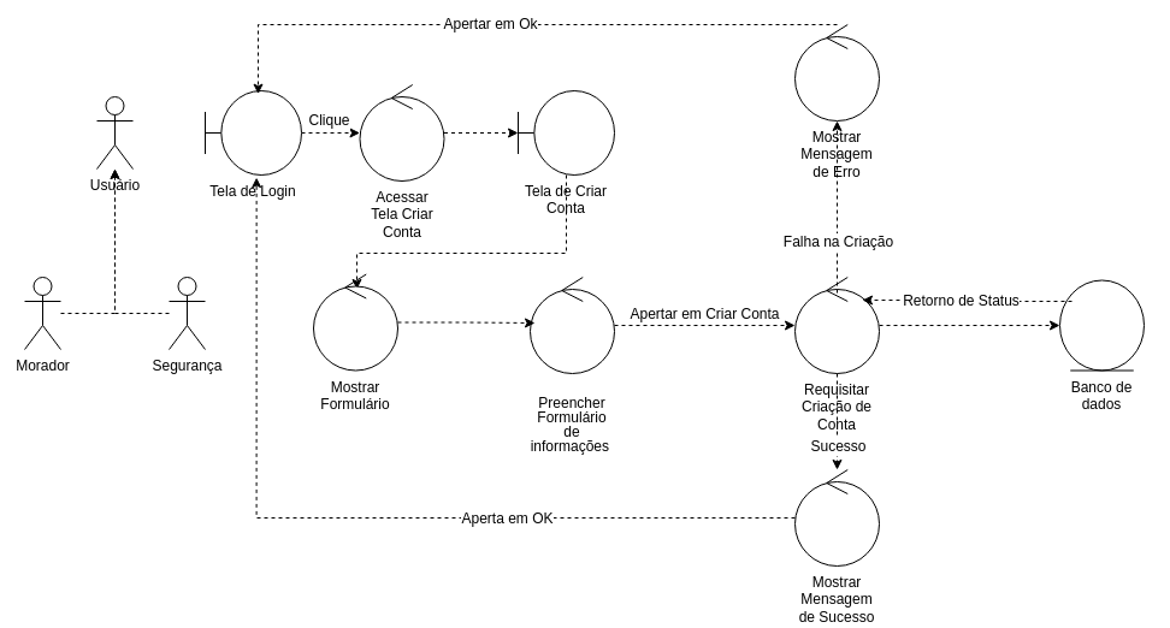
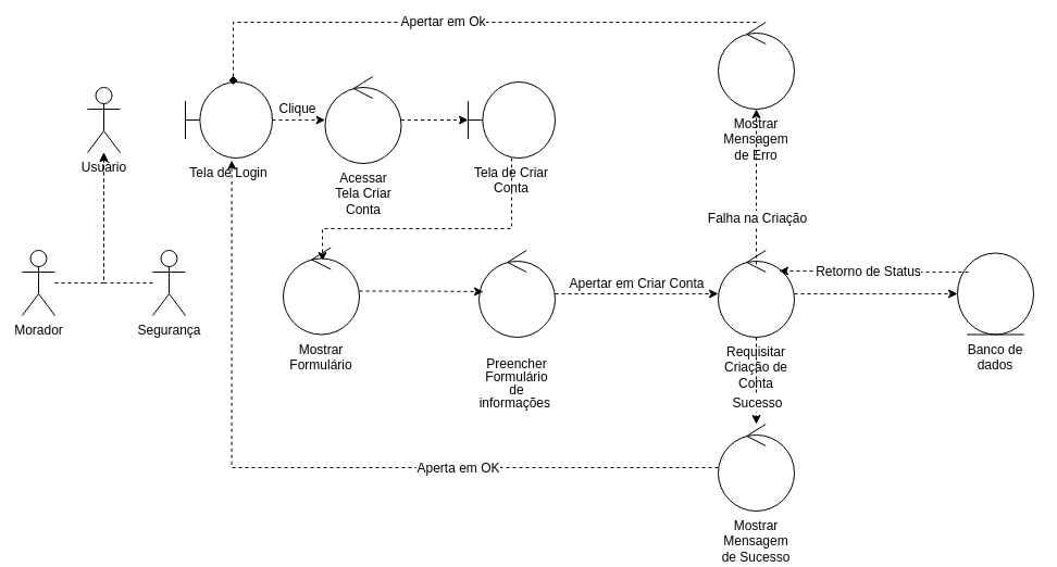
  <mxCell id="0" />
  <mxCell id="1" parent="0" />
  <mxCell id="2" value="Usuário" style="shape=umlActor;verticalLabelPosition=bottom;verticalAlign=top;html=1;" parent="1" vertex="1"><mxGeometry x="80" y="80" width="30" height="60" as="geometry" /></mxCell>
  <mxCell id="3" style="edgeStyle=orthogonalEdgeStyle;rounded=0;orthogonalLoop=1;jettySize=auto;html=1;dashed=1;" parent="1" source="4" target="2" edge="1"><mxGeometry relative="1" as="geometry" /></mxCell>
  <mxCell id="4" value="Morador&lt;div&gt;&lt;br&gt;&lt;/div&gt;" style="shape=umlActor;verticalLabelPosition=bottom;verticalAlign=top;html=1;" parent="1" vertex="1"><mxGeometry x="20" y="230" width="30" height="60" as="geometry" /></mxCell>
  <mxCell id="5" style="edgeStyle=orthogonalEdgeStyle;rounded=0;orthogonalLoop=1;jettySize=auto;html=1;dashed=1;" parent="1" source="6" target="2" edge="1"><mxGeometry relative="1" as="geometry" /></mxCell>
  <mxCell id="6" value="Segurança" style="shape=umlActor;verticalLabelPosition=bottom;verticalAlign=top;html=1;" parent="1" vertex="1"><mxGeometry x="140" y="230" width="30" height="60" as="geometry" /></mxCell>
  <mxCell id="7" style="edgeStyle=orthogonalEdgeStyle;rounded=0;orthogonalLoop=1;jettySize=auto;html=1;fontFamily=Helvetica;fontSize=12;fontColor=default;dashed=1;" parent="1" source="8" target="11" edge="1"><mxGeometry relative="1" as="geometry" /></mxCell>
  <mxCell id="8" value="Acessar Tela Criar Conta" style="ellipse;shape=umlControl;whiteSpace=wrap;html=1;labelPosition=center;verticalLabelPosition=bottom;align=center;verticalAlign=top;" parent="1" vertex="1"><mxGeometry x="298.5" y="70" width="70" height="80" as="geometry" /></mxCell>
  <mxCell id="9" value="Clique" style="edgeStyle=orthogonalEdgeStyle;rounded=0;orthogonalLoop=1;jettySize=auto;html=1;fontFamily=Helvetica;fontSize=12;fontColor=default;align=center;dashed=1;" parent="1" source="10" target="8" edge="1"><mxGeometry x="-0.055" y="10" relative="1" as="geometry"><mxPoint as="offset" /></mxGeometry></mxCell>
  <mxCell id="10" value="Tela de Login" style="shape=umlBoundary;whiteSpace=wrap;html=1;labelPosition=center;verticalLabelPosition=bottom;align=center;verticalAlign=top;" parent="1" vertex="1"><mxGeometry x="170" y="75" width="80" height="70" as="geometry" /></mxCell>
  <mxCell id="11" value="Tela de Criar Conta" style="shape=umlBoundary;whiteSpace=wrap;html=1;labelPosition=center;verticalLabelPosition=bottom;align=center;verticalAlign=top;" parent="1" vertex="1"><mxGeometry x="430" y="75" width="80" height="70" as="geometry" /></mxCell>
  <mxCell id="12" value="&lt;p style=&quot;line-height: 100%;&quot;&gt;&lt;font style=&quot;font-size: 12px;&quot;&gt;Preencher Formulário de informações&amp;nbsp;&lt;/font&gt;&lt;/p&gt;" style="ellipse;shape=umlControl;whiteSpace=wrap;html=1;labelPosition=center;verticalLabelPosition=bottom;align=center;verticalAlign=top;" parent="1" vertex="1"><mxGeometry x="440" y="230" width="70" height="80" as="geometry" /></mxCell>
  <mxCell id="13" style="edgeStyle=orthogonalEdgeStyle;rounded=0;orthogonalLoop=1;jettySize=auto;html=1;entryX=0.514;entryY=0.156;entryDx=0;entryDy=0;entryPerimeter=0;fontFamily=Helvetica;fontSize=12;fontColor=default;dashed=1;" parent="1" source="11" target="31" edge="1"><mxGeometry relative="1" as="geometry"><Array as="points"><mxPoint x="470" y="210" /><mxPoint x="296" y="210" /></Array></mxGeometry></mxCell>
  <mxCell id="14" style="edgeStyle=orthogonalEdgeStyle;shape=connector;rounded=0;orthogonalLoop=1;jettySize=auto;html=1;dashed=1;strokeColor=default;align=center;verticalAlign=middle;fontFamily=Helvetica;fontSize=12;fontColor=default;labelBackgroundColor=default;endArrow=classic;" parent="1" source="15" target="24" edge="1"><mxGeometry relative="1" as="geometry" /></mxCell>
  <mxCell id="15" value="Requisitar Criação de Conta" style="ellipse;shape=umlControl;whiteSpace=wrap;html=1;labelPosition=center;verticalLabelPosition=bottom;align=center;verticalAlign=top;" parent="1" vertex="1"><mxGeometry x="660" y="230" width="70" height="80" as="geometry" /></mxCell>
  <mxCell id="16" style="edgeStyle=orthogonalEdgeStyle;rounded=0;orthogonalLoop=1;jettySize=auto;html=1;entryX=0;entryY=0.5;entryDx=0;entryDy=0;entryPerimeter=0;fontFamily=Helvetica;fontSize=12;fontColor=default;dashed=1;" parent="1" source="12" target="15" edge="1"><mxGeometry relative="1" as="geometry" /></mxCell>
  <mxCell id="17" value="Apertar em Criar Conta" style="edgeLabel;html=1;align=center;verticalAlign=middle;resizable=0;points=[];strokeColor=default;fontFamily=Helvetica;fontSize=12;fontColor=default;fillColor=default;" parent="16" vertex="1" connectable="0"><mxGeometry x="-0.013" y="1" relative="1" as="geometry"><mxPoint y="-9" as="offset" /></mxGeometry></mxCell>
  <mxCell id="18" value="Mostrar Mensagem de Erro&lt;div&gt;&lt;br&gt;&lt;/div&gt;" style="ellipse;shape=umlControl;whiteSpace=wrap;html=1;labelPosition=center;verticalLabelPosition=bottom;align=center;verticalAlign=top;" parent="1" vertex="1"><mxGeometry x="660" y="20" width="70" height="80" as="geometry" /></mxCell>
- <mxCell id="19" style="edgeStyle=orthogonalEdgeStyle;rounded=0;orthogonalLoop=1;jettySize=auto;html=1;entryX=0.55;entryY=0.038;entryDx=0;entryDy=0;entryPerimeter=0;fontFamily=Helvetica;fontSize=12;fontColor=default;dashed=1;" parent="1" source="18" target="10" edge="1"><mxGeometry relative="1" as="geometry"><Array as="points"><mxPoint x="214" y="20" /></Array></mxGeometry></mxCell>
+ <mxCell id="19" style="edgeStyle=orthogonalEdgeStyle;rounded=0;orthogonalLoop=1;jettySize=auto;html=1;entryX=0.55;entryY=0.038;entryDx=0;entryDy=0;entryPerimeter=0;fontFamily=Helvetica;fontSize=12;fontColor=default;dashed=1;endArrow=diamond;" parent="1" source="18" target="10" edge="1"><mxGeometry relative="1" as="geometry"><Array as="points"><mxPoint x="214" y="20" /></Array></mxGeometry></mxCell>
  <mxCell id="20" value="Apertar em Ok" style="edgeLabel;html=1;align=center;verticalAlign=middle;resizable=0;points=[];strokeColor=default;fontFamily=Helvetica;fontSize=12;fontColor=default;fillColor=default;" parent="19" vertex="1" connectable="0"><mxGeometry x="0.072" y="-1" relative="1" as="geometry"><mxPoint as="offset" /></mxGeometry></mxCell>
  <mxCell id="21" value="Mostrar Mensagem de Sucesso" style="ellipse;shape=umlControl;whiteSpace=wrap;html=1;labelPosition=center;verticalLabelPosition=bottom;align=center;verticalAlign=top;" parent="1" vertex="1"><mxGeometry x="660" y="390" width="70" height="80" as="geometry" /></mxCell>
  <mxCell id="22" style="edgeStyle=orthogonalEdgeStyle;rounded=0;orthogonalLoop=1;jettySize=auto;html=1;entryX=0.533;entryY=1.03;entryDx=0;entryDy=0;entryPerimeter=0;fontFamily=Helvetica;fontSize=12;fontColor=default;dashed=1;" parent="1" source="21" target="10" edge="1"><mxGeometry relative="1" as="geometry" /></mxCell>
  <mxCell id="23" value="Aperta em OK" style="edgeLabel;html=1;align=center;verticalAlign=middle;resizable=0;points=[];strokeColor=default;fontFamily=Helvetica;fontSize=12;fontColor=default;fillColor=default;" parent="22" vertex="1" connectable="0"><mxGeometry x="-0.125" y="2" relative="1" as="geometry"><mxPoint x="80" y="-2" as="offset" /></mxGeometry></mxCell>
  <mxCell id="24" value="Banco de dados" style="ellipse;shape=umlEntity;whiteSpace=wrap;html=1;labelPosition=center;verticalLabelPosition=bottom;align=center;verticalAlign=top;strokeColor=default;fontFamily=Helvetica;fontSize=12;fontColor=default;fillColor=default;" parent="1" vertex="1"><mxGeometry x="880" y="232.5" width="70" height="75" as="geometry" /></mxCell>
  <mxCell id="25" style="edgeStyle=orthogonalEdgeStyle;shape=connector;rounded=0;orthogonalLoop=1;jettySize=auto;html=1;dashed=1;strokeColor=default;align=center;verticalAlign=middle;fontFamily=Helvetica;fontSize=12;fontColor=default;labelBackgroundColor=default;endArrow=classic;" parent="1" source="15" target="21" edge="1"><mxGeometry relative="1" as="geometry" /></mxCell>
  <mxCell id="26" value="Sucesso" style="edgeLabel;html=1;align=center;verticalAlign=middle;resizable=0;points=[];strokeColor=default;fontFamily=Helvetica;fontSize=12;fontColor=default;labelBackgroundColor=default;fillColor=default;" parent="25" vertex="1" connectable="0"><mxGeometry x="-0.168" relative="1" as="geometry"><mxPoint y="27" as="offset" /></mxGeometry></mxCell>
  <mxCell id="27" style="edgeStyle=orthogonalEdgeStyle;shape=connector;rounded=0;orthogonalLoop=1;jettySize=auto;html=1;entryX=0.5;entryY=1;entryDx=0;entryDy=0;entryPerimeter=0;dashed=1;strokeColor=default;align=center;verticalAlign=middle;fontFamily=Helvetica;fontSize=12;fontColor=default;labelBackgroundColor=default;endArrow=classic;exitX=0.5;exitY=0.163;exitDx=0;exitDy=0;exitPerimeter=0;" parent="1" source="15" target="18" edge="1"><mxGeometry relative="1" as="geometry" /></mxCell>
  <mxCell id="28" value="Falha na Criação" style="edgeLabel;html=1;align=center;verticalAlign=middle;resizable=0;points=[];strokeColor=default;fontFamily=Helvetica;fontSize=12;fontColor=default;labelBackgroundColor=default;fillColor=default;" parent="27" vertex="1" connectable="0"><mxGeometry x="-0.198" relative="1" as="geometry"><mxPoint y="14" as="offset" /></mxGeometry></mxCell>
  <mxCell id="29" style="edgeStyle=orthogonalEdgeStyle;shape=connector;rounded=0;orthogonalLoop=1;jettySize=auto;html=1;entryX=0.8;entryY=0.238;entryDx=0;entryDy=0;entryPerimeter=0;dashed=1;strokeColor=default;align=center;verticalAlign=middle;fontFamily=Helvetica;fontSize=12;fontColor=default;labelBackgroundColor=default;endArrow=classic;exitX=0.143;exitY=0.233;exitDx=0;exitDy=0;exitPerimeter=0;" parent="1" source="24" target="15" edge="1"><mxGeometry relative="1" as="geometry" /></mxCell>
  <mxCell id="30" value="Retorno de Status" style="edgeLabel;html=1;align=center;verticalAlign=middle;resizable=0;points=[];strokeColor=default;fontFamily=Helvetica;fontSize=12;fontColor=default;labelBackgroundColor=default;fillColor=default;" parent="29" vertex="1" connectable="0"><mxGeometry x="0.314" relative="1" as="geometry"><mxPoint x="21" as="offset" /></mxGeometry></mxCell>
  <mxCell id="31" value="Mostrar Formulário" style="ellipse;shape=umlControl;whiteSpace=wrap;html=1;labelPosition=center;verticalLabelPosition=bottom;align=center;verticalAlign=top;" vertex="1" parent="1"><mxGeometry x="260" y="227.5" width="70" height="80" as="geometry" /></mxCell>
  <mxCell id="32" style="edgeStyle=orthogonalEdgeStyle;shape=connector;rounded=0;orthogonalLoop=1;jettySize=auto;html=1;entryX=0.057;entryY=0.475;entryDx=0;entryDy=0;entryPerimeter=0;dashed=1;strokeColor=default;align=center;verticalAlign=middle;fontFamily=Helvetica;fontSize=12;fontColor=default;labelBackgroundColor=default;endArrow=classic;" edge="1" parent="1" source="31" target="12"><mxGeometry relative="1" as="geometry" /></mxCell>
